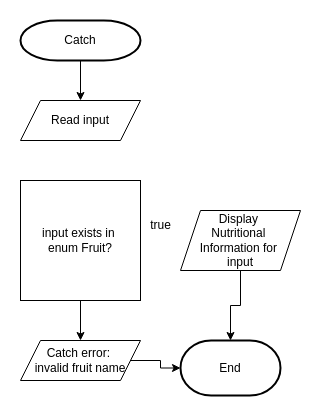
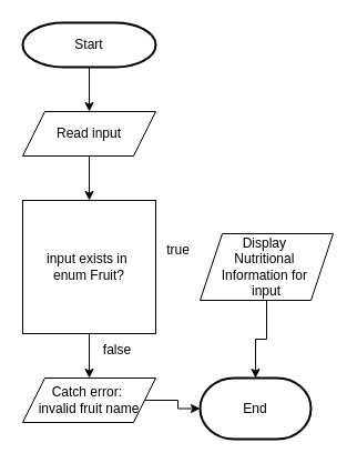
  <mxCell id="0" />
  <mxCell id="1" parent="0" />
  <mxCell id="2" style="edgeStyle=orthogonalEdgeStyle;rounded=0;orthogonalLoop=1;jettySize=auto;html=1;exitX=0.5;exitY=1;exitDx=0;exitDy=0;exitPerimeter=0;entryX=0.5;entryY=0;entryDx=0;entryDy=0;" edge="1" parent="1" source="3" target="5"><mxGeometry relative="1" as="geometry" /></mxCell>
- <mxCell id="3" value="Catch" style="strokeWidth=2;html=1;shape=mxgraph.flowchart.terminator;whiteSpace=wrap;" vertex="1" parent="1"><mxGeometry x="20" y="20" width="120" height="40" as="geometry" /></mxCell>
+ <mxCell id="3" value="Start" style="strokeWidth=2;html=1;shape=mxgraph.flowchart.terminator;whiteSpace=wrap;" vertex="1" parent="1"><mxGeometry x="20" y="20" width="120" height="40" as="geometry" /></mxCell>
+ <mxCell id="4" style="edgeStyle=orthogonalEdgeStyle;rounded=0;orthogonalLoop=1;jettySize=auto;html=1;exitX=0.5;exitY=1;exitDx=0;exitDy=0;entryX=0.5;entryY=0;entryDx=0;entryDy=0;" edge="1" parent="1" source="5" target="7"><mxGeometry relative="1" as="geometry" /></mxCell>
  <mxCell id="5" value="Read input" style="shape=parallelogram;perimeter=parallelogramPerimeter;whiteSpace=wrap;html=1;fixedSize=1;" vertex="1" parent="1"><mxGeometry x="20" y="100" width="120" height="40" as="geometry" /></mxCell>
  <mxCell id="6" style="edgeStyle=orthogonalEdgeStyle;rounded=0;orthogonalLoop=1;jettySize=auto;html=1;exitX=0.5;exitY=1;exitDx=0;exitDy=0;entryX=0.5;entryY=0;entryDx=0;entryDy=0;" edge="1" parent="1" source="7" target="9"><mxGeometry relative="1" as="geometry" /></mxCell>
  <mxCell id="7" value="input exists in&amp;nbsp;&lt;div&gt;enum Fruit?&lt;/div&gt;" style="whiteSpace=wrap;html=1;rounded=0;" vertex="1" parent="1"><mxGeometry x="20" y="180" width="120" height="120" as="geometry" /></mxCell>
  <mxCell id="8" value="Display&amp;nbsp;&lt;div&gt;Nutritional&amp;nbsp;&lt;/div&gt;&lt;div&gt;Information for&amp;nbsp;&lt;/div&gt;&lt;div&gt;input&lt;/div&gt;" style="shape=parallelogram;perimeter=parallelogramPerimeter;whiteSpace=wrap;html=1;fixedSize=1;" vertex="1" parent="1"><mxGeometry x="180" y="210" width="120" height="60" as="geometry" /></mxCell>
  <mxCell id="9" value="Catch error:&amp;nbsp;&lt;div&gt;invalid fruit name&lt;/div&gt;" style="shape=parallelogram;perimeter=parallelogramPerimeter;whiteSpace=wrap;html=1;fixedSize=1;" vertex="1" parent="1"><mxGeometry x="20" y="340" width="120" height="40" as="geometry" /></mxCell>
  <mxCell id="10" value="End" style="strokeWidth=2;html=1;shape=mxgraph.flowchart.terminator;whiteSpace=wrap;" vertex="1" parent="1"><mxGeometry x="180" y="340" width="100" height="55" as="geometry" /></mxCell>
  <mxCell id="11" style="edgeStyle=orthogonalEdgeStyle;rounded=0;orthogonalLoop=1;jettySize=auto;html=1;exitX=0.5;exitY=1;exitDx=0;exitDy=0;entryX=0.5;entryY=0;entryDx=0;entryDy=0;entryPerimeter=0;" edge="1" parent="1" source="8" target="10"><mxGeometry relative="1" as="geometry" /></mxCell>
  <mxCell id="12" style="edgeStyle=orthogonalEdgeStyle;rounded=0;orthogonalLoop=1;jettySize=auto;html=1;exitX=1;exitY=0.5;exitDx=0;exitDy=0;entryX=0;entryY=0.5;entryDx=0;entryDy=0;entryPerimeter=0;" edge="1" parent="1" source="9" target="10"><mxGeometry relative="1" as="geometry" /></mxCell>
  <mxCell id="13" value="true" style="text;html=1;align=center;verticalAlign=middle;resizable=0;points=[];autosize=1;strokeColor=none;fillColor=none;" vertex="1" parent="1"><mxGeometry x="140" y="210" width="40" height="30" as="geometry" /></mxCell>
+ <mxCell id="14" value="false" style="text;html=1;align=center;verticalAlign=middle;resizable=0;points=[];autosize=1;strokeColor=none;fillColor=none;" vertex="1" parent="1"><mxGeometry x="80" y="300" width="50" height="30" as="geometry" /></mxCell>
